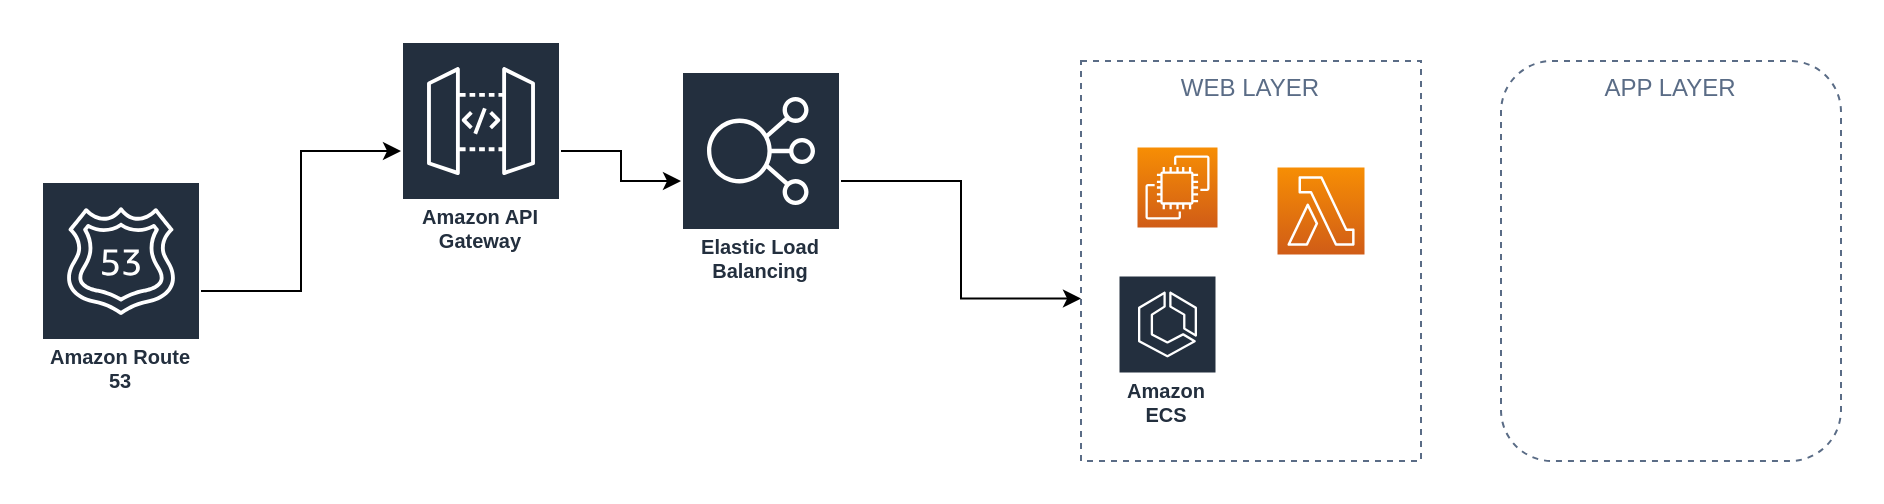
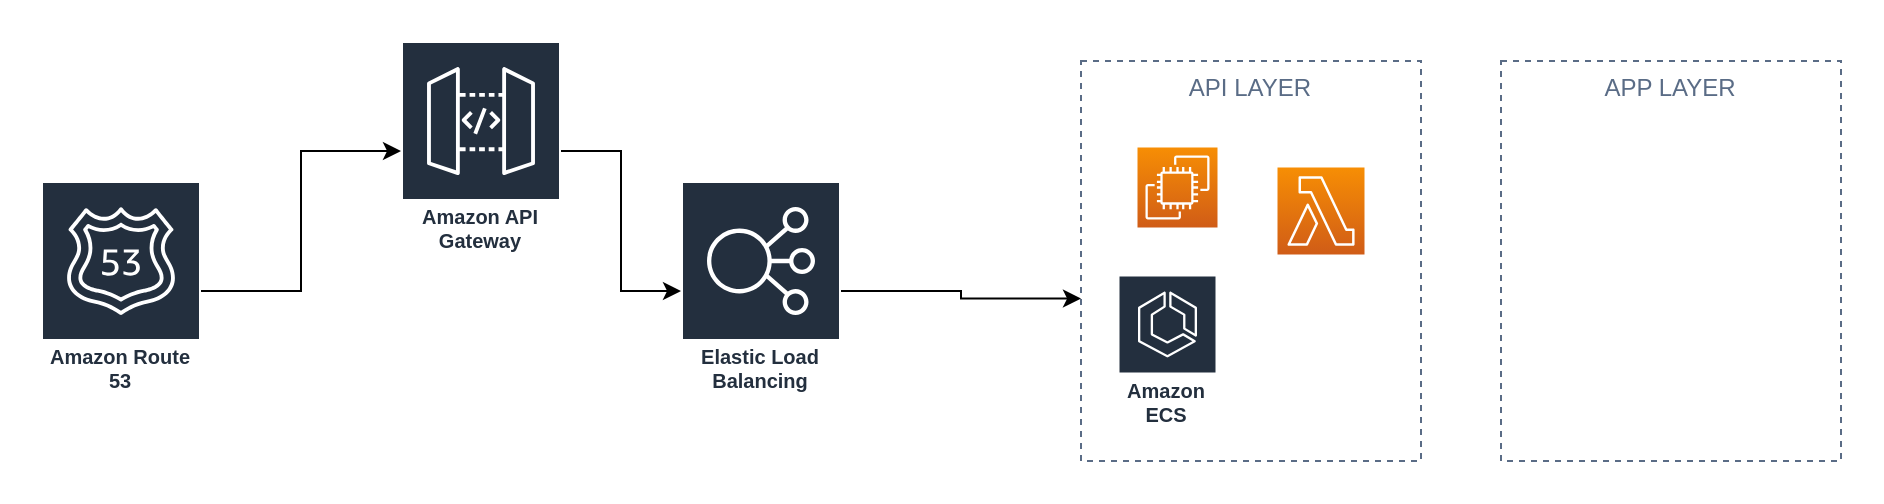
  <mxCell id="0" />
  <mxCell id="1" parent="0" />
  <mxCell id="2" value="" style="edgeStyle=orthogonalEdgeStyle;rounded=0;orthogonalLoop=1;jettySize=auto;html=1;" edge="1" parent="1" source="3" target="7"><mxGeometry relative="1" as="geometry" /></mxCell>
  <mxCell id="3" value="Amazon API Gateway" style="sketch=0;outlineConnect=0;fontColor=#232F3E;gradientColor=none;strokeColor=#ffffff;fillColor=#232F3E;dashed=0;verticalLabelPosition=middle;verticalAlign=bottom;align=center;html=1;whiteSpace=wrap;fontSize=10;fontStyle=1;spacing=3;shape=mxgraph.aws4.productIcon;prIcon=mxgraph.aws4.api_gateway;" vertex="1" parent="1"><mxGeometry x="200" y="20" width="80" height="110" as="geometry" /></mxCell>
  <mxCell id="4" value="" style="edgeStyle=orthogonalEdgeStyle;rounded=0;orthogonalLoop=1;jettySize=auto;html=1;" edge="1" parent="1" source="5" target="3"><mxGeometry relative="1" as="geometry" /></mxCell>
  <mxCell id="5" value="Amazon Route 53" style="sketch=0;outlineConnect=0;fontColor=#232F3E;gradientColor=none;strokeColor=#ffffff;fillColor=#232F3E;dashed=0;verticalLabelPosition=middle;verticalAlign=bottom;align=center;html=1;whiteSpace=wrap;fontSize=10;fontStyle=1;spacing=3;shape=mxgraph.aws4.productIcon;prIcon=mxgraph.aws4.route_53;" vertex="1" parent="1"><mxGeometry x="20" y="90" width="80" height="110" as="geometry" /></mxCell>
  <mxCell id="6" value="" style="edgeStyle=orthogonalEdgeStyle;rounded=0;orthogonalLoop=1;jettySize=auto;html=1;entryX=0;entryY=0.594;entryDx=0;entryDy=0;entryPerimeter=0;" edge="1" parent="1" source="7" target="8"><mxGeometry relative="1" as="geometry" /></mxCell>
- <mxCell id="7" value="Elastic Load Balancing" style="sketch=0;outlineConnect=0;fontColor=#232F3E;gradientColor=none;strokeColor=#ffffff;fillColor=#232F3E;dashed=0;verticalLabelPosition=middle;verticalAlign=bottom;align=center;html=1;whiteSpace=wrap;fontSize=10;fontStyle=1;spacing=3;shape=mxgraph.aws4.productIcon;prIcon=mxgraph.aws4.elastic_load_balancing;" vertex="1" parent="1"><mxGeometry x="340" y="35" width="80" height="110" as="geometry" /></mxCell>
- <mxCell id="8" value="WEB LAYER" style="fillColor=none;strokeColor=#5A6C86;dashed=1;verticalAlign=top;fontStyle=0;fontColor=#5A6C86;whiteSpace=wrap;html=1;" vertex="1" parent="1"><mxGeometry x="540" y="30" width="170" height="200" as="geometry" /></mxCell>
+ <mxCell id="7" value="Elastic Load Balancing" style="sketch=0;outlineConnect=0;fontColor=#232F3E;gradientColor=none;strokeColor=#ffffff;fillColor=#232F3E;dashed=0;verticalLabelPosition=middle;verticalAlign=bottom;align=center;html=1;whiteSpace=wrap;fontSize=10;fontStyle=1;spacing=3;shape=mxgraph.aws4.productIcon;prIcon=mxgraph.aws4.elastic_load_balancing;" vertex="1" parent="1"><mxGeometry x="340" y="90" width="80" height="110" as="geometry" /></mxCell>
+ <mxCell id="8" value="API LAYER" style="fillColor=none;strokeColor=#5A6C86;dashed=1;verticalAlign=top;fontStyle=0;fontColor=#5A6C86;whiteSpace=wrap;html=1;" vertex="1" parent="1"><mxGeometry x="540" y="30" width="170" height="200" as="geometry" /></mxCell>
  <mxCell id="9" value="" style="sketch=0;points=[[0,0,0],[0.25,0,0],[0.5,0,0],[0.75,0,0],[1,0,0],[0,1,0],[0.25,1,0],[0.5,1,0],[0.75,1,0],[1,1,0],[0,0.25,0],[0,0.5,0],[0,0.75,0],[1,0.25,0],[1,0.5,0],[1,0.75,0]];outlineConnect=0;fontColor=#232F3E;gradientColor=#F78E04;gradientDirection=north;fillColor=#D05C17;strokeColor=#ffffff;dashed=0;verticalLabelPosition=bottom;verticalAlign=top;align=center;html=1;fontSize=12;fontStyle=0;aspect=fixed;shape=mxgraph.aws4.resourceIcon;resIcon=mxgraph.aws4.ec2;" vertex="1" parent="1"><mxGeometry x="568.25" y="73.25" width="40" height="40" as="geometry" /></mxCell>
  <mxCell id="10" value="" style="sketch=0;points=[[0,0,0],[0.25,0,0],[0.5,0,0],[0.75,0,0],[1,0,0],[0,1,0],[0.25,1,0],[0.5,1,0],[0.75,1,0],[1,1,0],[0,0.25,0],[0,0.5,0],[0,0.75,0],[1,0.25,0],[1,0.5,0],[1,0.75,0]];outlineConnect=0;fontColor=#232F3E;gradientColor=#F78E04;gradientDirection=north;fillColor=#D05C17;strokeColor=#ffffff;dashed=0;verticalLabelPosition=bottom;verticalAlign=top;align=center;html=1;fontSize=12;fontStyle=0;aspect=fixed;shape=mxgraph.aws4.resourceIcon;resIcon=mxgraph.aws4.lambda;" vertex="1" parent="1"><mxGeometry x="638.25" y="83.25" width="43.5" height="43.5" as="geometry" /></mxCell>
  <mxCell id="11" value="Amazon ECS" style="sketch=0;outlineConnect=0;fontColor=#232F3E;gradientColor=none;strokeColor=#ffffff;fillColor=#232F3E;dashed=0;verticalLabelPosition=middle;verticalAlign=bottom;align=center;html=1;whiteSpace=wrap;fontSize=10;fontStyle=1;spacing=3;shape=mxgraph.aws4.productIcon;prIcon=mxgraph.aws4.ecs;" vertex="1" parent="1"><mxGeometry x="558.25" y="136.75" width="50" height="80" as="geometry" /></mxCell>
- <mxCell id="12" value="APP LAYER" style="fillColor=none;strokeColor=#5A6C86;dashed=1;verticalAlign=top;fontStyle=0;fontColor=#5A6C86;whiteSpace=wrap;html=1;rounded=1;" vertex="1" parent="1"><mxGeometry x="750" y="30" width="170" height="200" as="geometry" /></mxCell>
+ <mxCell id="12" value="APP LAYER" style="fillColor=none;strokeColor=#5A6C86;dashed=1;verticalAlign=top;fontStyle=0;fontColor=#5A6C86;whiteSpace=wrap;html=1;" vertex="1" parent="1"><mxGeometry x="750" y="30" width="170" height="200" as="geometry" /></mxCell>
